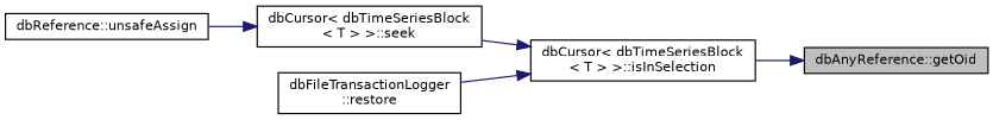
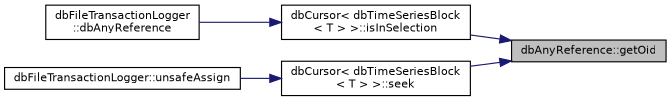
  digraph {
    rankdir=RL
    node [color=black fillcolor=white fontname=Helvetica fontsize=10 shape=record style=filled]
    edge [color=midnightblue dir=back fontname=Helvetica fontsize=10 labelfontname=Helvetica labelfontsize=10 style=solid]
    n1 [fillcolor=grey75 fontcolor=black height=0.2 label="dbAnyReference::getOid" width=0.4]
    n2 [height=0.2 label="dbCursor\< dbTimeSeriesBlock\l\< T \> \>::isInSelection" width=0.4]
    n3 [height=0.2 label="dbCursor\< dbTimeSeriesBlock\l\< T \> \>::seek" width=0.4]
-   n4 [height=0.2 label="dbFileTransactionLogger\l::restore" width=0.4]
-   n5 [height=0.2 label="dbReference::unsafeAssign" width=0.4]
+   n4 [height=0.2 label="dbFileTransactionLogger\l::dbAnyReference" width=0.4]
+   n5 [height=0.2 label="dbFileTransactionLogger::unsafeAssign" width=0.4]
    n1 -> n2
-   n2 -> n3
+   n1 -> n3
    n2 -> n4
    n3 -> n5
  }
